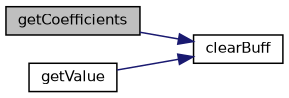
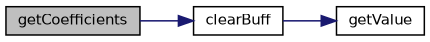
  digraph {
    rankdir=LR
    node [color=black fillcolor=white fontname=Helvetica fontsize=10 shape=record style=filled]
    edge [color=midnightblue fontname=Helvetica fontsize=10 labelfontname=Helvetica labelfontsize=10 style=solid]
    n1 [fillcolor=grey75 fontcolor=black height=0.2 label=getCoefficients width=0.4]
    n2 [height=0.2 label=clearBuff width=0.4]
    n3 [height=0.2 label=getValue width=0.4]
    n1 -> n2
-   n3 -> n2
+   n2 -> n3
  }
